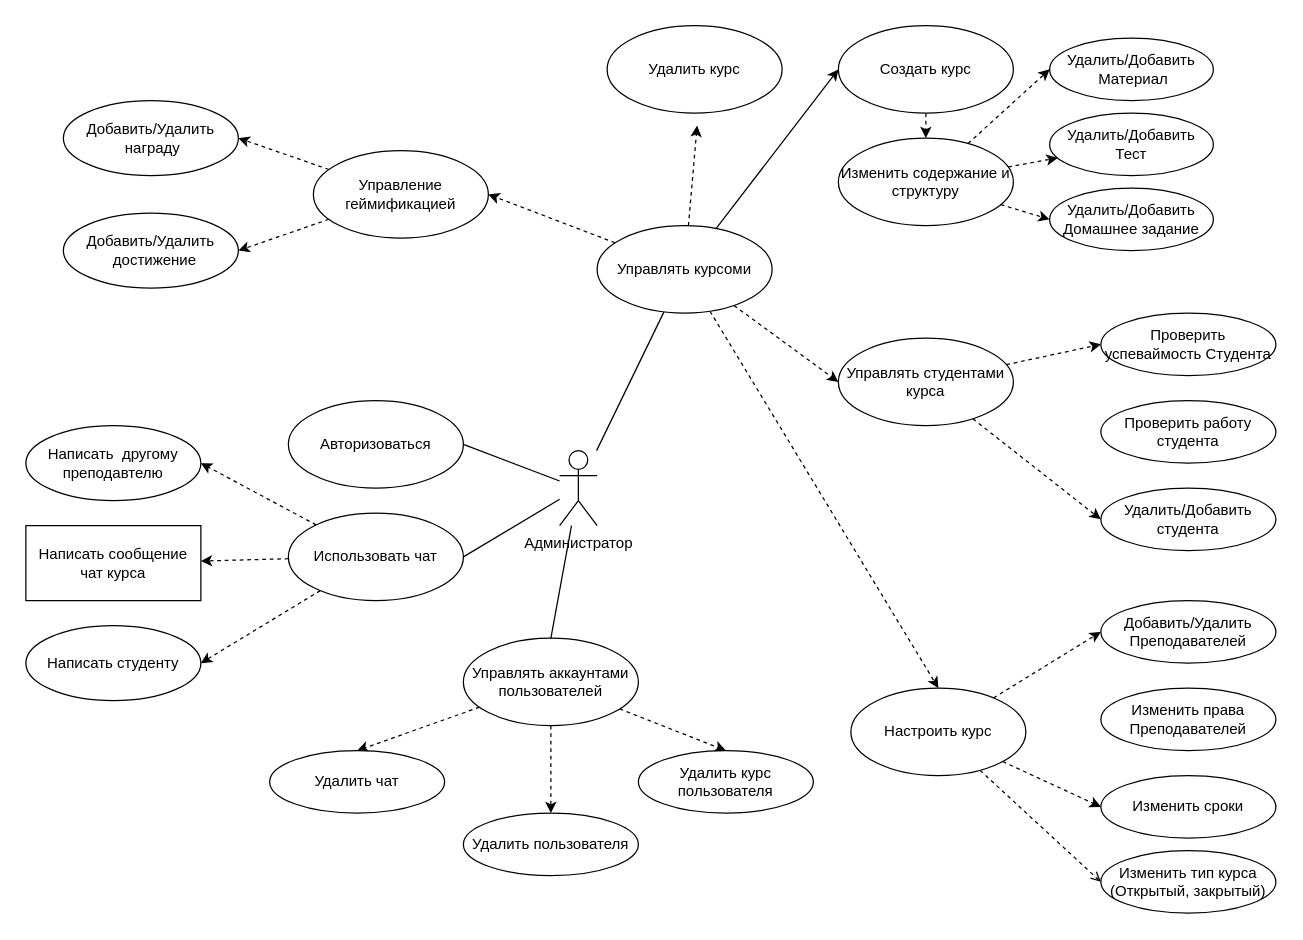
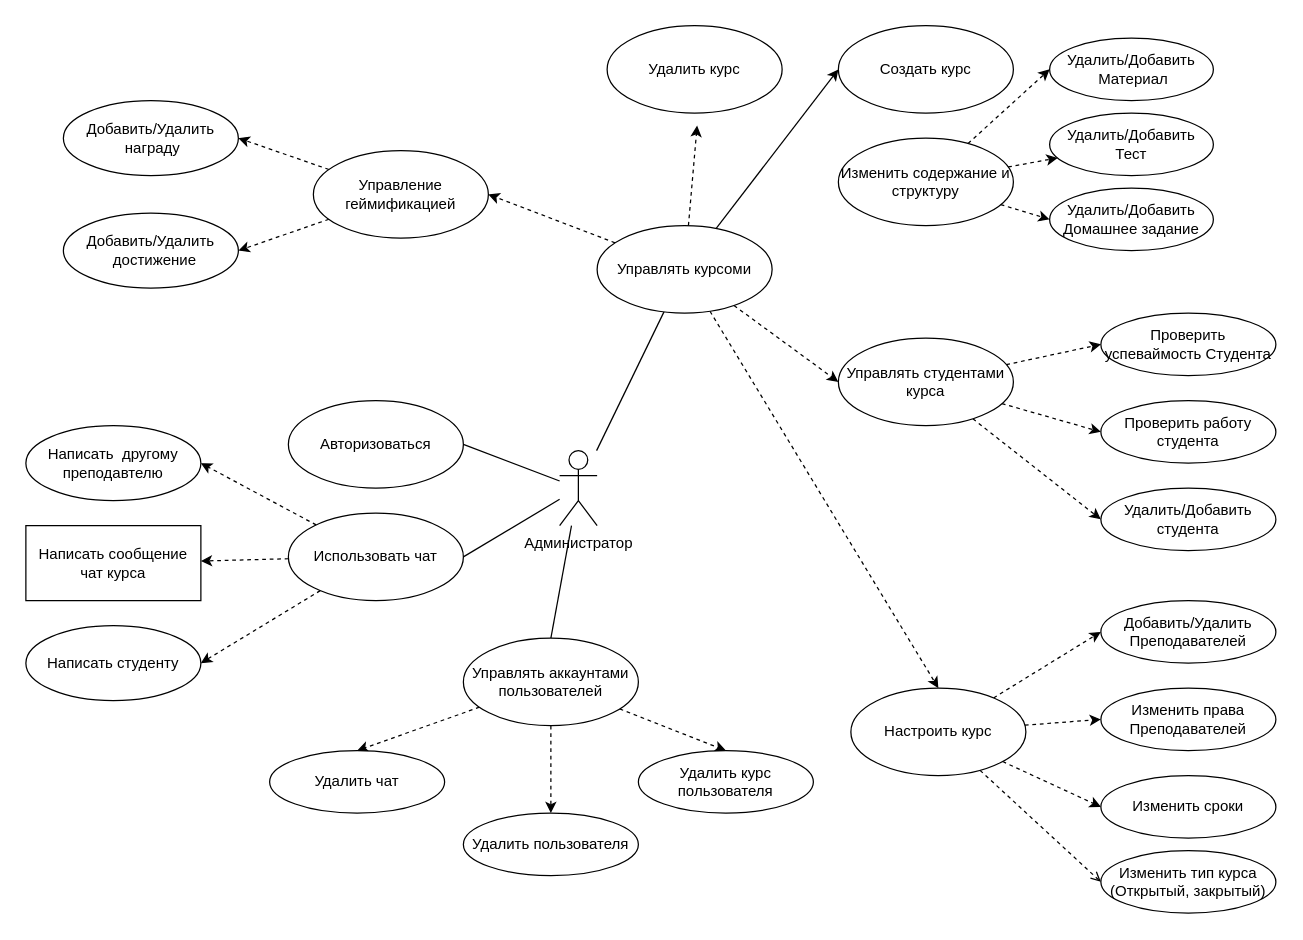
  <mxCell id="0" />
  <mxCell id="1" parent="0" />
  <mxCell id="2" style="rounded=0;orthogonalLoop=1;jettySize=auto;html=1;entryX=1;entryY=0.5;entryDx=0;entryDy=0;endArrow=none;endFill=0;" edge="1" parent="1" source="6" target="45"><mxGeometry relative="1" as="geometry" /></mxCell>
  <mxCell id="3" style="rounded=0;orthogonalLoop=1;jettySize=auto;html=1;entryX=1;entryY=0.5;entryDx=0;entryDy=0;endArrow=none;endFill=0;" edge="1" parent="1" source="6" target="38"><mxGeometry relative="1" as="geometry" /></mxCell>
  <mxCell id="4" style="rounded=0;orthogonalLoop=1;jettySize=auto;html=1;endArrow=none;endFill=0;" edge="1" parent="1" source="6" target="51"><mxGeometry relative="1" as="geometry" /></mxCell>
  <mxCell id="5" style="rounded=0;orthogonalLoop=1;jettySize=auto;html=1;entryX=0.5;entryY=0;entryDx=0;entryDy=0;endArrow=none;endFill=0;" edge="1" parent="1" source="6" target="55"><mxGeometry relative="1" as="geometry" /></mxCell>
  <mxCell id="6" value="Администратор" style="shape=umlActor;verticalLabelPosition=bottom;verticalAlign=top;html=1;" parent="1" vertex="1"><mxGeometry x="447" y="360" width="30" height="60" as="geometry" /></mxCell>
- <mxCell id="7" style="rounded=0;orthogonalLoop=1;jettySize=auto;html=1;entryX=0.5;entryY=0;entryDx=0;entryDy=0;dashed=1;" parent="1" source="8" target="14" edge="1"><mxGeometry relative="1" as="geometry" /></mxCell>
  <mxCell id="8" value="Создать курс" style="ellipse;whiteSpace=wrap;html=1;" parent="1" vertex="1"><mxGeometry x="670" width="140" height="70" as="geometry" y="20" /></mxCell>
  <mxCell id="9" value="Проверить работу студента" style="ellipse;whiteSpace=wrap;html=1;" parent="1" vertex="1"><mxGeometry x="880" y="320" width="140" height="50" as="geometry" /></mxCell>
  <mxCell id="10" value="Удалить/Добавить&lt;br&gt;&amp;nbsp;Материал" style="ellipse;whiteSpace=wrap;html=1;" parent="1" vertex="1"><mxGeometry x="839" y="30" width="131" height="50" as="geometry" /></mxCell>
  <mxCell id="11" style="rounded=0;orthogonalLoop=1;jettySize=auto;html=1;entryX=0;entryY=0.5;entryDx=0;entryDy=0;dashed=1;" parent="1" source="14" target="10" edge="1"><mxGeometry relative="1" as="geometry" /></mxCell>
  <mxCell id="12" style="rounded=0;orthogonalLoop=1;jettySize=auto;html=1;dashed=1;" parent="1" source="14" target="29" edge="1"><mxGeometry relative="1" as="geometry" /></mxCell>
  <mxCell id="13" style="rounded=0;orthogonalLoop=1;jettySize=auto;html=1;entryX=0;entryY=0.5;entryDx=0;entryDy=0;dashed=1;" parent="1" source="14" target="30" edge="1"><mxGeometry relative="1" as="geometry" /></mxCell>
  <mxCell id="14" value="Изменить содержание и структуру" style="ellipse;whiteSpace=wrap;html=1;" parent="1" vertex="1"><mxGeometry x="670" y="110" width="140" height="70" as="geometry" /></mxCell>
  <mxCell id="15" value="Проверить успеваймость Студента" style="ellipse;whiteSpace=wrap;html=1;" parent="1" vertex="1"><mxGeometry x="880" y="250" width="140" height="50" as="geometry" /></mxCell>
  <mxCell id="16" style="rounded=0;orthogonalLoop=1;jettySize=auto;html=1;dashed=1;entryX=0;entryY=0.5;entryDx=0;entryDy=0;" parent="1" source="19" target="15" edge="1"><mxGeometry relative="1" as="geometry" /></mxCell>
+ <mxCell id="17" style="rounded=0;orthogonalLoop=1;jettySize=auto;html=1;entryX=0;entryY=0.5;entryDx=0;entryDy=0;dashed=1;" parent="1" source="19" target="9" edge="1"><mxGeometry relative="1" as="geometry" /></mxCell>
  <mxCell id="18" style="rounded=0;orthogonalLoop=1;jettySize=auto;html=1;entryX=0;entryY=0.5;entryDx=0;entryDy=0;dashed=1;" parent="1" source="19" target="20" edge="1"><mxGeometry relative="1" as="geometry" /></mxCell>
  <mxCell id="19" value="Управлять студентами курса" style="ellipse;whiteSpace=wrap;html=1;" parent="1" vertex="1"><mxGeometry x="670" y="270" width="140" height="70" as="geometry" /></mxCell>
  <mxCell id="20" value="Удалить/Добавить студента" style="ellipse;whiteSpace=wrap;html=1;" parent="1" vertex="1"><mxGeometry x="880" y="390" width="140" height="50" as="geometry" /></mxCell>
  <mxCell id="21" style="rounded=0;orthogonalLoop=1;jettySize=auto;html=1;entryX=0;entryY=0.5;entryDx=0;entryDy=0;dashed=1;" parent="1" source="25" target="26" edge="1"><mxGeometry relative="1" as="geometry" /></mxCell>
  <mxCell id="22" style="rounded=0;orthogonalLoop=1;jettySize=auto;html=1;entryX=0;entryY=0.5;entryDx=0;entryDy=0;dashed=1;endArrow=open;" parent="1" source="25" target="27" edge="1"><mxGeometry relative="1" as="geometry" /></mxCell>
  <mxCell id="23" style="rounded=0;orthogonalLoop=1;jettySize=auto;html=1;entryX=0;entryY=0.5;entryDx=0;entryDy=0;dashed=1;" parent="1" source="25" target="31" edge="1"><mxGeometry relative="1" as="geometry" /></mxCell>
+ <mxCell id="24" style="rounded=0;orthogonalLoop=1;jettySize=auto;html=1;entryX=0;entryY=0.5;entryDx=0;entryDy=0;dashed=1;" parent="1" source="25" target="32" edge="1"><mxGeometry relative="1" as="geometry" /></mxCell>
  <mxCell id="25" value="Настроить курс" style="ellipse;whiteSpace=wrap;html=1;" parent="1" vertex="1"><mxGeometry x="680" y="550" width="140" height="70" as="geometry" /></mxCell>
  <mxCell id="26" value="Изменить сроки" style="ellipse;whiteSpace=wrap;html=1;" parent="1" vertex="1"><mxGeometry x="880" y="620" width="140" height="50" as="geometry" /></mxCell>
  <mxCell id="27" value="Изменить тип курса (Открытый, закрытый)" style="ellipse;whiteSpace=wrap;html=1;" parent="1" vertex="1"><mxGeometry x="880" y="680" width="140" height="50" as="geometry" /></mxCell>
  <mxCell id="28" value="Удалить курс" style="ellipse;whiteSpace=wrap;html=1;" parent="1" vertex="1"><mxGeometry x="485" width="140" height="70" as="geometry" y="20" /></mxCell>
  <mxCell id="29" value="Удалить/Добавить&lt;br&gt;Тест" style="ellipse;whiteSpace=wrap;html=1;" parent="1" vertex="1"><mxGeometry x="839" y="90" width="131" height="50" as="geometry" /></mxCell>
  <mxCell id="30" value="Удалить/Добавить&lt;br&gt;Домашнее задание" style="ellipse;whiteSpace=wrap;html=1;" parent="1" vertex="1"><mxGeometry x="839" y="150" width="131" height="50" as="geometry" /></mxCell>
  <mxCell id="31" value="Добавить/Удалить&lt;br&gt;Преподавателей" style="ellipse;whiteSpace=wrap;html=1;" parent="1" vertex="1"><mxGeometry x="880" y="480" width="140" height="50" as="geometry" /></mxCell>
  <mxCell id="32" value="Изменить права&lt;br&gt;Преподавателей" style="ellipse;whiteSpace=wrap;html=1;" parent="1" vertex="1"><mxGeometry x="880" y="550" width="140" height="50" as="geometry" /></mxCell>
  <mxCell id="33" value="Добавить/Удалить&lt;br style=&quot;border-color: var(--border-color);&quot;&gt;&amp;nbsp;&amp;nbsp;достижение" style="ellipse;whiteSpace=wrap;html=1;" vertex="1" parent="1"><mxGeometry x="50" y="170" width="140" height="60" as="geometry" /></mxCell>
  <mxCell id="34" value="Добавить/Удалить&lt;br&gt;&amp;nbsp;награду" style="ellipse;whiteSpace=wrap;html=1;" vertex="1" parent="1"><mxGeometry x="50" y="80" width="140" height="60" as="geometry" /></mxCell>
  <mxCell id="35" style="rounded=0;orthogonalLoop=1;jettySize=auto;html=1;entryX=1;entryY=0.5;entryDx=0;entryDy=0;dashed=1;" edge="1" parent="1" source="38" target="41"><mxGeometry relative="1" as="geometry" /></mxCell>
  <mxCell id="36" style="rounded=0;orthogonalLoop=1;jettySize=auto;html=1;dashed=1;" edge="1" parent="1" source="38" target="39"><mxGeometry relative="1" as="geometry" /></mxCell>
  <mxCell id="37" style="rounded=0;orthogonalLoop=1;jettySize=auto;html=1;entryX=1;entryY=0.5;entryDx=0;entryDy=0;dashed=1;" edge="1" parent="1" source="38" target="40"><mxGeometry relative="1" as="geometry" /></mxCell>
  <mxCell id="38" value="Использовать чат" style="ellipse;whiteSpace=wrap;html=1;" vertex="1" parent="1"><mxGeometry x="230" y="410" width="140" height="70" as="geometry" /></mxCell>
  <mxCell id="39" value="Написать сообщение чат курса" style="whiteSpace=wrap;html=1;rounded=0;" vertex="1" parent="1"><mxGeometry x="20" y="420" width="140" height="60" as="geometry" /></mxCell>
  <mxCell id="40" value="Написать студенту" style="ellipse;whiteSpace=wrap;html=1;" vertex="1" parent="1"><mxGeometry x="20" y="500" width="140" height="60" as="geometry" /></mxCell>
  <mxCell id="41" value="Написать&amp;nbsp; другому преподавтелю" style="ellipse;whiteSpace=wrap;html=1;" vertex="1" parent="1"><mxGeometry x="20" y="340" width="140" height="60" as="geometry" /></mxCell>
  <mxCell id="42" style="rounded=0;orthogonalLoop=1;jettySize=auto;html=1;entryX=1;entryY=0.5;entryDx=0;entryDy=0;dashed=1;" edge="1" parent="1" source="44" target="34"><mxGeometry relative="1" as="geometry" /></mxCell>
  <mxCell id="43" style="rounded=0;orthogonalLoop=1;jettySize=auto;html=1;entryX=1;entryY=0.5;entryDx=0;entryDy=0;dashed=1;" edge="1" parent="1" source="44" target="33"><mxGeometry relative="1" as="geometry" /></mxCell>
  <mxCell id="44" value="Управление геймификацией" style="ellipse;whiteSpace=wrap;html=1;" vertex="1" parent="1"><mxGeometry x="250" y="120" width="140" height="70" as="geometry" /></mxCell>
  <mxCell id="45" value="Авторизоваться" style="ellipse;whiteSpace=wrap;html=1;" vertex="1" parent="1"><mxGeometry x="230" y="320" width="140" height="70" as="geometry" /></mxCell>
  <mxCell id="46" style="rounded=0;orthogonalLoop=1;jettySize=auto;html=1;entryX=1;entryY=0.5;entryDx=0;entryDy=0;dashed=1;" edge="1" parent="1" source="51" target="44"><mxGeometry relative="1" as="geometry" /></mxCell>
  <mxCell id="47" style="rounded=0;orthogonalLoop=1;jettySize=auto;html=1;dashed=1;" edge="1" parent="1" source="51"><mxGeometry relative="1" as="geometry"><mxPoint x="557" y="100" as="targetPoint" /></mxGeometry></mxCell>
  <mxCell id="48" style="rounded=0;orthogonalLoop=1;jettySize=auto;html=1;entryX=0;entryY=0.5;entryDx=0;entryDy=0;" edge="1" parent="1" source="51" target="8"><mxGeometry relative="1" as="geometry" /></mxCell>
  <mxCell id="49" style="rounded=0;orthogonalLoop=1;jettySize=auto;html=1;entryX=0;entryY=0.5;entryDx=0;entryDy=0;dashed=1;" edge="1" parent="1" source="51" target="19"><mxGeometry relative="1" as="geometry" /></mxCell>
  <mxCell id="50" style="rounded=0;orthogonalLoop=1;jettySize=auto;html=1;entryX=0.5;entryY=0;entryDx=0;entryDy=0;dashed=1;" edge="1" parent="1" source="51" target="25"><mxGeometry relative="1" as="geometry" /></mxCell>
  <mxCell id="51" value="Управлять курсоми" style="ellipse;whiteSpace=wrap;html=1;" vertex="1" parent="1"><mxGeometry x="477" y="180" width="140" height="70" as="geometry" /></mxCell>
  <mxCell id="52" style="rounded=0;orthogonalLoop=1;jettySize=auto;html=1;dashed=1;" edge="1" parent="1" source="55" target="56"><mxGeometry relative="1" as="geometry" /></mxCell>
  <mxCell id="53" style="rounded=0;orthogonalLoop=1;jettySize=auto;html=1;entryX=0.5;entryY=0;entryDx=0;entryDy=0;dashed=1;" edge="1" parent="1" source="55" target="58"><mxGeometry relative="1" as="geometry" /></mxCell>
  <mxCell id="54" style="rounded=0;orthogonalLoop=1;jettySize=auto;html=1;entryX=0.5;entryY=0;entryDx=0;entryDy=0;dashed=1;" edge="1" parent="1" source="55" target="57"><mxGeometry relative="1" as="geometry" /></mxCell>
  <mxCell id="55" value="Управлять аккаунтами пользователей" style="ellipse;whiteSpace=wrap;html=1;" vertex="1" parent="1"><mxGeometry x="370" y="510" width="140" height="70" as="geometry" /></mxCell>
  <mxCell id="56" value="Удалить пользователя" style="ellipse;whiteSpace=wrap;html=1;" vertex="1" parent="1"><mxGeometry x="370" y="650" width="140" height="50" as="geometry" /></mxCell>
  <mxCell id="57" value="Удалить курс пользователя" style="ellipse;whiteSpace=wrap;html=1;" vertex="1" parent="1"><mxGeometry x="510" y="600" width="140" height="50" as="geometry" /></mxCell>
  <mxCell id="58" value="Удалить чат" style="ellipse;whiteSpace=wrap;html=1;" vertex="1" parent="1"><mxGeometry x="215" y="600" width="140" height="50" as="geometry" /></mxCell>
